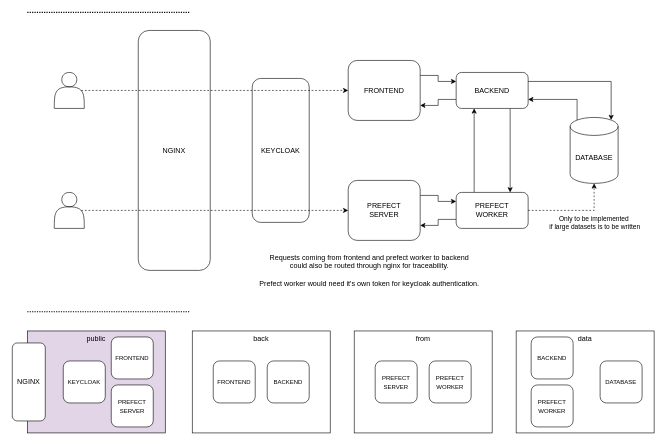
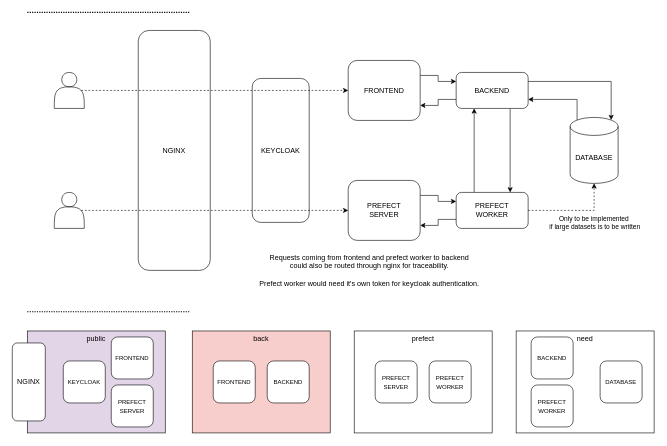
  <mxCell id="0" />
  <mxCell id="1" parent="0" />
  <mxCell id="2" value="NGINX" style="rounded=1;whiteSpace=wrap;html=1;" vertex="1" parent="1"><mxGeometry x="230" y="50" width="120" height="400" as="geometry" /></mxCell>
  <mxCell id="3" style="edgeStyle=orthogonalEdgeStyle;rounded=0;orthogonalLoop=1;jettySize=auto;html=1;exitX=1;exitY=0.25;exitDx=0;exitDy=0;entryX=0;entryY=0.25;entryDx=0;entryDy=0;" edge="1" parent="1" source="4" target="9"><mxGeometry relative="1" as="geometry" /></mxCell>
  <mxCell id="4" value="FRONTEND" style="rounded=1;whiteSpace=wrap;html=1;" vertex="1" parent="1"><mxGeometry x="580" y="100" width="120" height="100" as="geometry" /></mxCell>
  <mxCell id="5" style="edgeStyle=orthogonalEdgeStyle;rounded=0;orthogonalLoop=1;jettySize=auto;html=1;exitX=1;exitY=0.25;exitDx=0;exitDy=0;entryX=0;entryY=0.25;entryDx=0;entryDy=0;" edge="1" parent="1" source="6" target="12"><mxGeometry relative="1" as="geometry" /></mxCell>
  <mxCell id="6" value="PREFECT&lt;div&gt;SERVER&lt;/div&gt;" style="rounded=1;whiteSpace=wrap;html=1;" vertex="1" parent="1"><mxGeometry x="580" y="300" width="120" height="100" as="geometry" /></mxCell>
  <mxCell id="7" style="edgeStyle=orthogonalEdgeStyle;rounded=0;orthogonalLoop=1;jettySize=auto;html=1;exitX=0;exitY=0.75;exitDx=0;exitDy=0;entryX=1;entryY=0.75;entryDx=0;entryDy=0;" edge="1" parent="1" source="9" target="4"><mxGeometry relative="1" as="geometry" /></mxCell>
  <mxCell id="8" style="edgeStyle=orthogonalEdgeStyle;rounded=0;orthogonalLoop=1;jettySize=auto;html=1;exitX=0.75;exitY=1;exitDx=0;exitDy=0;entryX=0.75;entryY=0;entryDx=0;entryDy=0;" edge="1" parent="1" source="9" target="12"><mxGeometry relative="1" as="geometry" /></mxCell>
  <mxCell id="9" value="BACKEND" style="rounded=1;whiteSpace=wrap;html=1;" vertex="1" parent="1"><mxGeometry x="760" y="120" width="120" height="60" as="geometry" /></mxCell>
  <mxCell id="10" style="edgeStyle=orthogonalEdgeStyle;rounded=0;orthogonalLoop=1;jettySize=auto;html=1;exitX=0;exitY=0.75;exitDx=0;exitDy=0;entryX=1;entryY=0.75;entryDx=0;entryDy=0;" edge="1" parent="1" source="12" target="6"><mxGeometry relative="1" as="geometry" /></mxCell>
  <mxCell id="11" style="edgeStyle=orthogonalEdgeStyle;rounded=0;orthogonalLoop=1;jettySize=auto;html=1;exitX=0.25;exitY=0;exitDx=0;exitDy=0;entryX=0.25;entryY=1;entryDx=0;entryDy=0;" edge="1" parent="1" source="12" target="9"><mxGeometry relative="1" as="geometry" /></mxCell>
  <mxCell id="12" value="PREFECT&lt;div&gt;WORK&lt;span style=&quot;background-color: initial;&quot;&gt;ER&lt;/span&gt;&lt;/div&gt;" style="rounded=1;whiteSpace=wrap;html=1;" vertex="1" parent="1"><mxGeometry x="760" y="320" width="120" height="60" as="geometry" /></mxCell>
  <mxCell id="13" value="KEYCLOAK" style="rounded=1;whiteSpace=wrap;html=1;" vertex="1" parent="1"><mxGeometry x="420" y="130" width="95" height="240" as="geometry" /></mxCell>
  <mxCell id="14" style="edgeStyle=orthogonalEdgeStyle;rounded=0;orthogonalLoop=1;jettySize=auto;html=1;exitX=0.9;exitY=0.5;exitDx=0;exitDy=0;exitPerimeter=0;entryX=0;entryY=0.5;entryDx=0;entryDy=0;dashed=1;" edge="1" parent="1" source="15" target="4"><mxGeometry relative="1" as="geometry" /></mxCell>
  <mxCell id="15" value="" style="shape=actor;whiteSpace=wrap;html=1;" vertex="1" parent="1"><mxGeometry x="90" y="120" width="50" height="60" as="geometry" /></mxCell>
  <mxCell id="16" style="edgeStyle=orthogonalEdgeStyle;rounded=0;orthogonalLoop=1;jettySize=auto;html=1;exitX=0.9;exitY=0.5;exitDx=0;exitDy=0;exitPerimeter=0;dashed=1;entryX=0;entryY=0.5;entryDx=0;entryDy=0;" edge="1" parent="1" source="17" target="6"><mxGeometry relative="1" as="geometry"><mxPoint x="460" y="330" as="targetPoint" /></mxGeometry></mxCell>
  <mxCell id="17" value="" style="shape=actor;whiteSpace=wrap;html=1;" vertex="1" parent="1"><mxGeometry x="90" y="320" width="50" height="60" as="geometry" /></mxCell>
  <mxCell id="18" style="edgeStyle=orthogonalEdgeStyle;rounded=0;orthogonalLoop=1;jettySize=auto;html=1;exitX=0.145;exitY=0;exitDx=0;exitDy=4.35;exitPerimeter=0;entryX=1;entryY=0.75;entryDx=0;entryDy=0;" edge="1" parent="1" source="19" target="9"><mxGeometry relative="1" as="geometry"><Array as="points"><mxPoint x="962" y="165" /></Array></mxGeometry></mxCell>
  <mxCell id="19" value="DATABASE" style="shape=cylinder3;whiteSpace=wrap;html=1;boundedLbl=1;backgroundOutline=1;size=15;" vertex="1" parent="1"><mxGeometry x="950" y="195" width="80" height="110" as="geometry" /></mxCell>
  <mxCell id="20" style="edgeStyle=orthogonalEdgeStyle;rounded=0;orthogonalLoop=1;jettySize=auto;html=1;exitX=1;exitY=0.25;exitDx=0;exitDy=0;entryX=0.855;entryY=0;entryDx=0;entryDy=4.35;entryPerimeter=0;" edge="1" parent="1" source="9" target="19"><mxGeometry relative="1" as="geometry" /></mxCell>
  <mxCell id="21" style="edgeStyle=orthogonalEdgeStyle;rounded=0;orthogonalLoop=1;jettySize=auto;html=1;exitX=1;exitY=0.5;exitDx=0;exitDy=0;entryX=0.5;entryY=1;entryDx=0;entryDy=0;entryPerimeter=0;dashed=1;" edge="1" parent="1" source="12" target="19"><mxGeometry relative="1" as="geometry" /></mxCell>
  <mxCell id="22" value="Only to be implemented&amp;nbsp;&lt;div&gt;if large datasets is to be written&lt;/div&gt;" style="edgeLabel;html=1;align=center;verticalAlign=middle;resizable=0;points=[];" vertex="1" connectable="0" parent="21"><mxGeometry x="-0.048" y="2" relative="1" as="geometry"><mxPoint x="36" y="22" as="offset" /></mxGeometry></mxCell>
  <mxCell id="23" value="public" style="rounded=0;whiteSpace=wrap;html=1;verticalAlign=top;fillColor=#e1d5e7;" vertex="1" parent="1"><mxGeometry x="45" y="551" width="230" height="170" as="geometry" /></mxCell>
  <mxCell id="24" value="Requests coming from frontend and prefect worker to backend&lt;div&gt;could also be routed through nginx for traceability.&lt;/div&gt;&lt;div&gt;&lt;br&gt;&lt;/div&gt;&lt;div&gt;Prefect worker would need it's own token for keycloak authentication.&lt;/div&gt;" style="text;html=1;align=center;verticalAlign=middle;resizable=0;points=[];autosize=1;strokeColor=none;fillColor=none;" vertex="1" parent="1"><mxGeometry x="420" y="415" width="390" height="70" as="geometry" /></mxCell>
  <mxCell id="25" value="NGINX" style="rounded=1;whiteSpace=wrap;html=1;" vertex="1" parent="1"><mxGeometry x="20" y="571" width="55" height="130" as="geometry" /></mxCell>
  <mxCell id="26" value="&lt;font style=&quot;font-size: 10px;&quot;&gt;FRONTEND&lt;/font&gt;" style="rounded=1;whiteSpace=wrap;html=1;" vertex="1" parent="1"><mxGeometry x="185" y="561" width="70" height="70" as="geometry" /></mxCell>
  <mxCell id="27" value="&lt;font style=&quot;font-size: 10px;&quot;&gt;KEYCLOAK&lt;/font&gt;" style="rounded=1;whiteSpace=wrap;html=1;" vertex="1" parent="1"><mxGeometry x="105" y="601" width="70" height="70" as="geometry" /></mxCell>
  <mxCell id="28" value="&lt;font style=&quot;font-size: 10px;&quot;&gt;PREFECT&lt;/font&gt;&lt;div&gt;&lt;font style=&quot;font-size: 10px;&quot;&gt;SERVER&lt;/font&gt;&lt;/div&gt;" style="rounded=1;whiteSpace=wrap;html=1;" vertex="1" parent="1"><mxGeometry x="185" y="641" width="70" height="70" as="geometry" /></mxCell>
- <mxCell id="29" value="back" style="rounded=0;whiteSpace=wrap;html=1;verticalAlign=top;" vertex="1" parent="1"><mxGeometry x="320" y="551" width="230" height="170" as="geometry" /></mxCell>
+ <mxCell id="29" value="back" style="rounded=0;whiteSpace=wrap;html=1;verticalAlign=top;fillColor=#f8cecc;" vertex="1" parent="1"><mxGeometry x="320" y="551" width="230" height="170" as="geometry" /></mxCell>
  <mxCell id="30" value="&lt;font style=&quot;font-size: 10px;&quot;&gt;FRONTEND&lt;/font&gt;" style="rounded=1;whiteSpace=wrap;html=1;" vertex="1" parent="1"><mxGeometry x="355" y="601" width="70" height="70" as="geometry" /></mxCell>
  <mxCell id="31" value="&lt;span style=&quot;font-size: 10px;&quot;&gt;BACKEND&lt;/span&gt;" style="rounded=1;whiteSpace=wrap;html=1;" vertex="1" parent="1"><mxGeometry x="445" y="601" width="70" height="70" as="geometry" /></mxCell>
- <mxCell id="32" value="from" style="rounded=0;whiteSpace=wrap;html=1;verticalAlign=top;" vertex="1" parent="1"><mxGeometry x="590" y="551" width="230" height="170" as="geometry" /></mxCell>
+ <mxCell id="32" value="prefect" style="rounded=0;whiteSpace=wrap;html=1;verticalAlign=top;" vertex="1" parent="1"><mxGeometry x="590" y="551" width="230" height="170" as="geometry" /></mxCell>
  <mxCell id="33" value="&lt;font style=&quot;font-size: 10px;&quot;&gt;PREFECT&lt;/font&gt;&lt;div&gt;&lt;font style=&quot;font-size: 10px;&quot;&gt;SERVER&lt;/font&gt;&lt;/div&gt;" style="rounded=1;whiteSpace=wrap;html=1;" vertex="1" parent="1"><mxGeometry x="625" y="601" width="70" height="70" as="geometry" /></mxCell>
  <mxCell id="34" value="&lt;span style=&quot;font-size: 10px;&quot;&gt;PREFECT&lt;/span&gt;&lt;div&gt;&lt;span style=&quot;font-size: 10px;&quot;&gt;WORKER&lt;/span&gt;&lt;/div&gt;" style="rounded=1;whiteSpace=wrap;html=1;" vertex="1" parent="1"><mxGeometry x="715" y="601" width="70" height="70" as="geometry" /></mxCell>
- <mxCell id="35" value="data" style="rounded=0;whiteSpace=wrap;html=1;verticalAlign=top;" vertex="1" parent="1"><mxGeometry x="860" y="551" width="230" height="170" as="geometry" /></mxCell>
+ <mxCell id="35" value="need" style="rounded=0;whiteSpace=wrap;html=1;verticalAlign=top;" vertex="1" parent="1"><mxGeometry x="860" y="551" width="230" height="170" as="geometry" /></mxCell>
  <mxCell id="36" value="&lt;span style=&quot;font-size: 10px;&quot;&gt;BACKEND&lt;/span&gt;" style="rounded=1;whiteSpace=wrap;html=1;" vertex="1" parent="1"><mxGeometry x="885" y="561" width="70" height="70" as="geometry" /></mxCell>
  <mxCell id="37" value="&lt;span style=&quot;font-size: 10px;&quot;&gt;DATABASE&lt;/span&gt;" style="rounded=1;whiteSpace=wrap;html=1;" vertex="1" parent="1"><mxGeometry x="1000" y="601" width="70" height="70" as="geometry" /></mxCell>
  <mxCell id="38" value="&lt;span style=&quot;font-size: 10px;&quot;&gt;PREFECT&lt;/span&gt;&lt;div&gt;&lt;span style=&quot;font-size: 10px;&quot;&gt;WORKER&lt;/span&gt;&lt;/div&gt;" style="rounded=1;whiteSpace=wrap;html=1;" vertex="1" parent="1"><mxGeometry x="885" y="641" width="70" height="70" as="geometry" /></mxCell>
  <mxCell id="39" value="" style="endArrow=none;html=1;strokeWidth=2;rounded=0;dashed=1;dashPattern=1 1;" edge="1" parent="1"><mxGeometry width="50" height="50" relative="1" as="geometry"><mxPoint x="45" y="20" as="sourcePoint" /><mxPoint x="315" y="20" as="targetPoint" /></mxGeometry></mxCell>
  <mxCell id="40" value="" style="endArrow=none;html=1;strokeWidth=2;rounded=0;dashed=1;dashPattern=1 1;" edge="1" parent="1"><mxGeometry width="50" height="50" relative="1" as="geometry"><mxPoint x="45" y="519" as="sourcePoint" /><mxPoint x="315" y="519" as="targetPoint" /></mxGeometry></mxCell>
